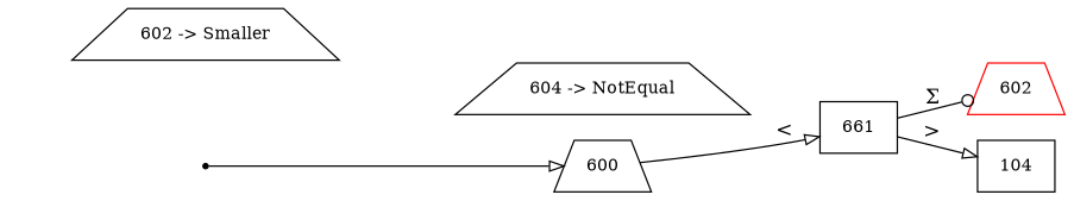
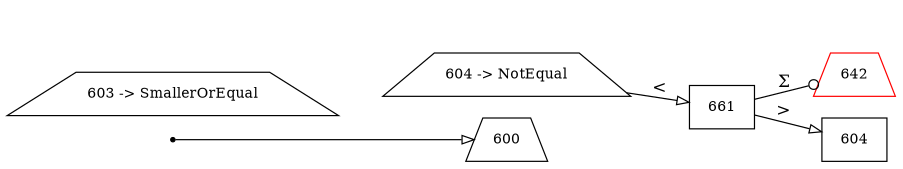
  digraph {
    rankdir=LR
    node [fontsize=12 shape=trapezium color=black]
    edge [arrowhead=onormal]
    n1 [label="604 -> NotEqual" color=""]
-   n3 [label="602 -> Smaller" color=""]
+   n2 [label="603 -> SmallerOrEqual" color=""]
    n4 [label=600]
    n5 [label=661 shape=box]
-   n6 [color=red label=602]
-   n7 [label=104 shape=box]
+   n6 [color=red label=642]
+   n7 [label=604 shape=box]
    n8 [label=604 shape=point]
-   n4 -> n5 [label="<"]
+   n1 -> n5 [label="<"]
    n5 -> n6 [arrowhead=odot label="Σ"]
    n5 -> n7 [label=">"]
    n8 -> n4
  }
